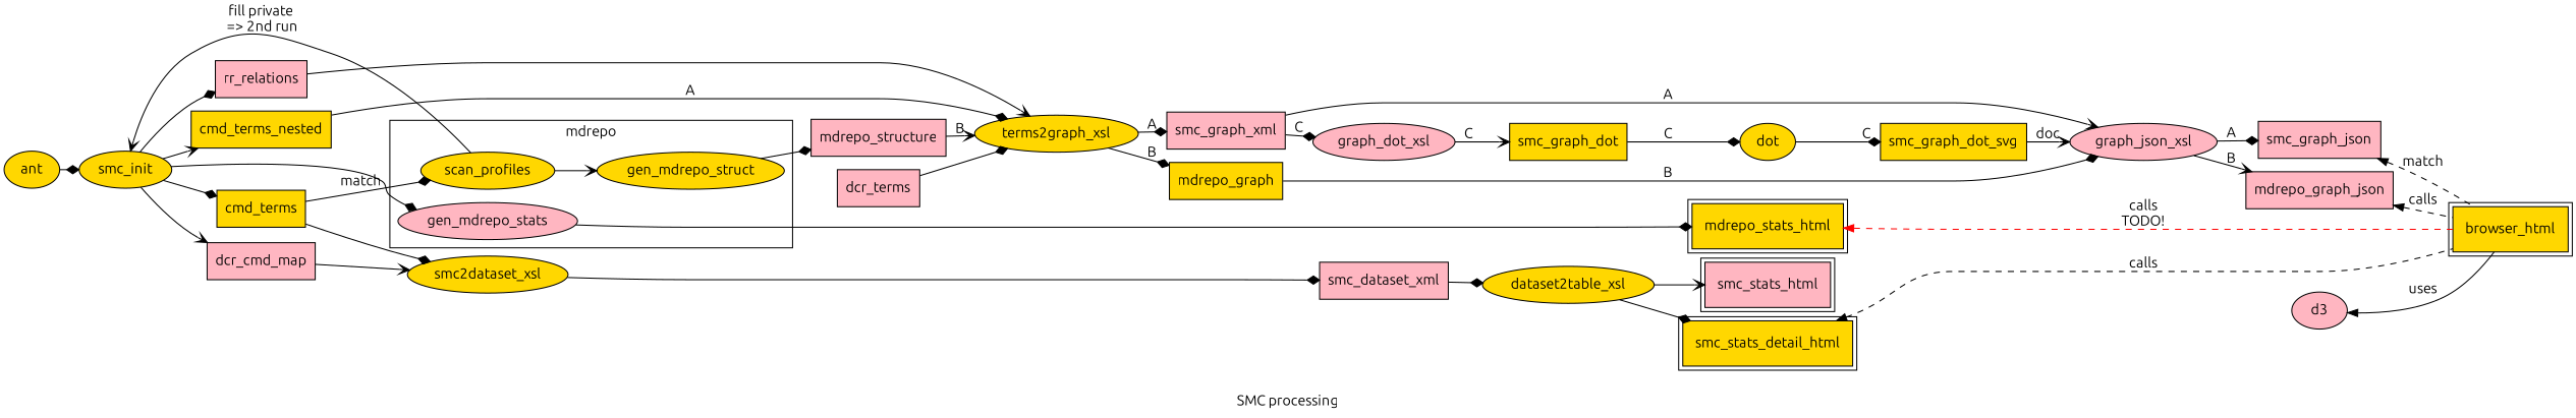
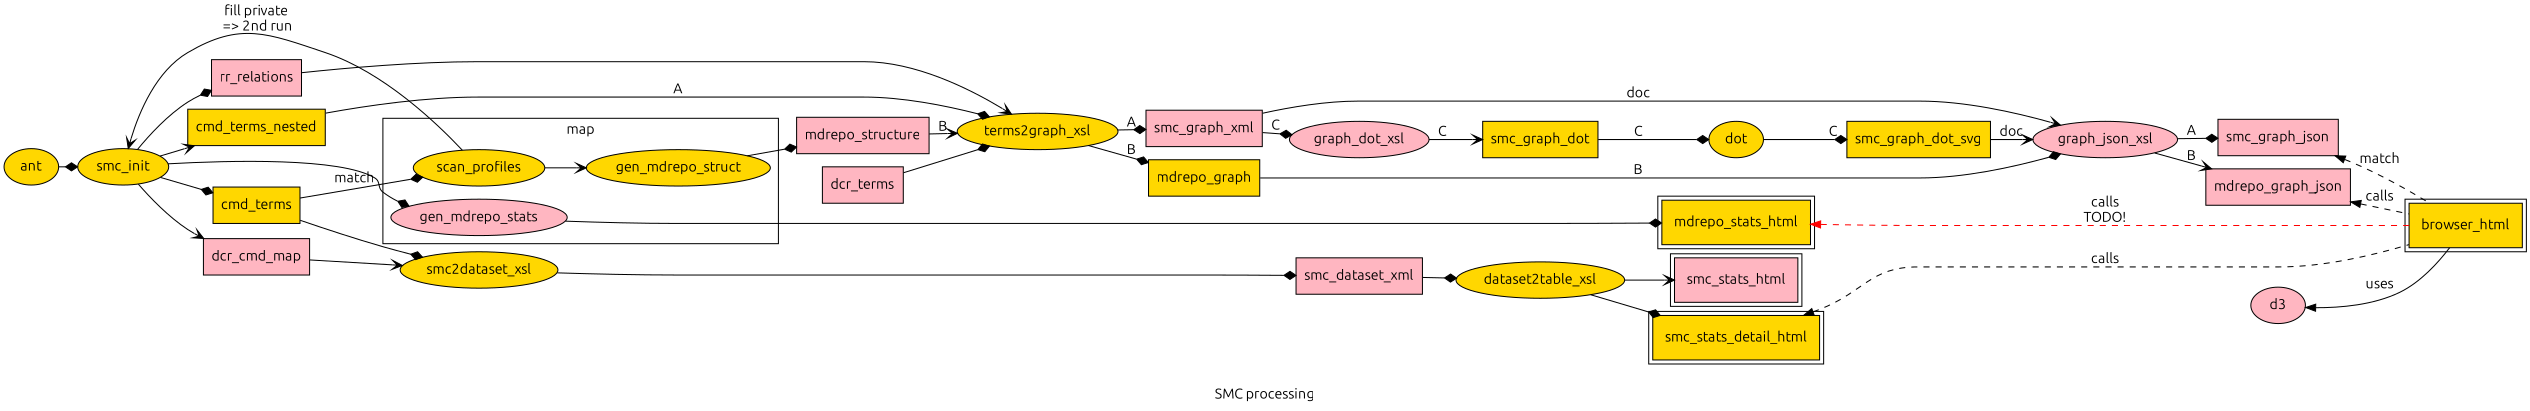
  digraph {
    fontname=Ubuntu
    label="SMC processing"
    nodesep=0.18
    rankdir=LR
    ranksep=0.25
    node [fillcolor=gold fontname=Ubuntu shape=box style=filled]
    edge [arrowhead=diamond fontname=Ubuntu]
    scan_profiles [shape=ellipse]
    gen_mdrepo_struct [shape=ellipse]
    gen_mdrepo_stats [fillcolor=lightpink shape=ellipse]
    dot [shape=ellipse]
    smc_stats_html [fillcolor=lightpink peripheries=2]
    mdrepo_stats_html [peripheries=2]
    smc_stats_detail_html [peripheries=2]
    smc_init [shape=ellipse]
    mdrepo_structure [fillcolor=lightpink]
    smc_graph_dot_svg
    browser_html [peripheries=2]
    dcr_terms [fillcolor=lightpink]
    terms2graph_xsl [shape=ellipse]
    smc_graph_xml [fillcolor=lightpink]
    mdrepo_graph
    cmd_terms
    smc2dataset_xsl [shape=ellipse]
    smc_dataset_xml [fillcolor=lightpink]
    cmd_terms_nested
    dcr_cmd_map [fillcolor=lightpink]
    rr_relations [fillcolor=lightpink]
    graph_dot_xsl [fillcolor=lightpink shape=ellipse]
    graph_json_xsl [fillcolor=lightpink shape=ellipse]
    smc_graph_dot
    smc_graph_json [fillcolor=lightpink]
    mdrepo_graph_json [fillcolor=lightpink]
    dataset2table_xsl [shape=ellipse]
    ant [shape=ellipse]
    d3 [fillcolor=lightpink shape=ellipse]
    subgraph cluster_1 {
-     label=mdrepo
+     label=map
      scan_profiles
      gen_mdrepo_struct
      gen_mdrepo_stats
    }
    subgraph sub_2 {
      rank=same
      dot
      smc_stats_html
      mdrepo_stats_html
      smc_stats_detail_html
    }
    scan_profiles -> gen_mdrepo_struct [arrowhead=vee]
    scan_profiles -> smc_init [arrowhead=vee constraint=false label="fill private\n => 2nd run"]
    gen_mdrepo_struct -> mdrepo_structure
    gen_mdrepo_stats -> mdrepo_stats_html
    dot -> smc_graph_dot_svg [label=C]
    mdrepo_stats_html -> browser_html [color=red dir=back label="calls\nTODO!" style=dashed arrowhead=""]
    smc_stats_detail_html -> browser_html [dir=back label=calls style=dashed arrowhead=""]
    smc_init -> gen_mdrepo_stats
    smc_init -> cmd_terms
    smc_init -> cmd_terms_nested [arrowhead=vee]
    smc_init -> dcr_cmd_map [arrowhead=vee]
    smc_init -> rr_relations
    mdrepo_structure -> terms2graph_xsl [arrowhead=vee label=B]
    smc_graph_dot_svg -> graph_json_xsl [arrowhead=vee label=doc]
    dcr_terms -> terms2graph_xsl
    terms2graph_xsl -> smc_graph_xml [label=A]
    terms2graph_xsl -> mdrepo_graph [label=B]
    smc_graph_xml -> graph_dot_xsl [label=C]
-   smc_graph_xml -> graph_json_xsl [arrowhead=vee label=A]
+   smc_graph_xml -> graph_json_xsl [arrowhead=vee label=doc]
    mdrepo_graph -> graph_json_xsl [label=B]
    cmd_terms -> scan_profiles [label=match]
    cmd_terms -> smc2dataset_xsl
    smc2dataset_xsl -> smc_dataset_xml
    smc_dataset_xml -> dataset2table_xsl
    cmd_terms_nested -> terms2graph_xsl [label=A]
    dcr_cmd_map -> smc2dataset_xsl [arrowhead=vee]
    rr_relations -> terms2graph_xsl [arrowhead=vee]
    graph_dot_xsl -> smc_graph_dot [arrowhead=vee label=C]
    graph_json_xsl -> smc_graph_json [label=A]
    graph_json_xsl -> mdrepo_graph_json [arrowhead=vee label=B]
    smc_graph_dot -> dot [label=C]
    smc_graph_json -> browser_html [dir=back label=match style=dashed arrowhead=""]
    mdrepo_graph_json -> browser_html [dir=back label=calls style=dashed arrowhead=""]
    dataset2table_xsl -> smc_stats_html [arrowhead=vee]
    dataset2table_xsl -> smc_stats_detail_html
    ant -> smc_init
    d3 -> browser_html [dir=back label=uses arrowhead=""]
  }
